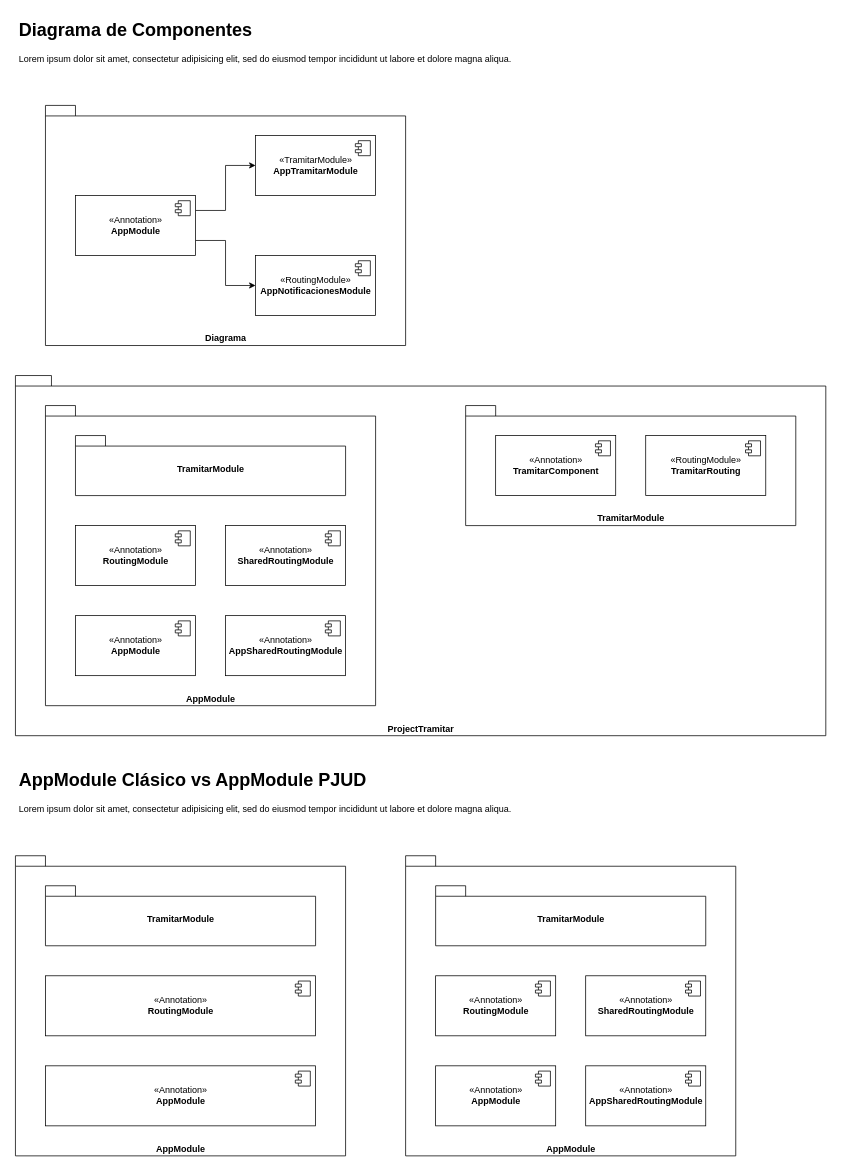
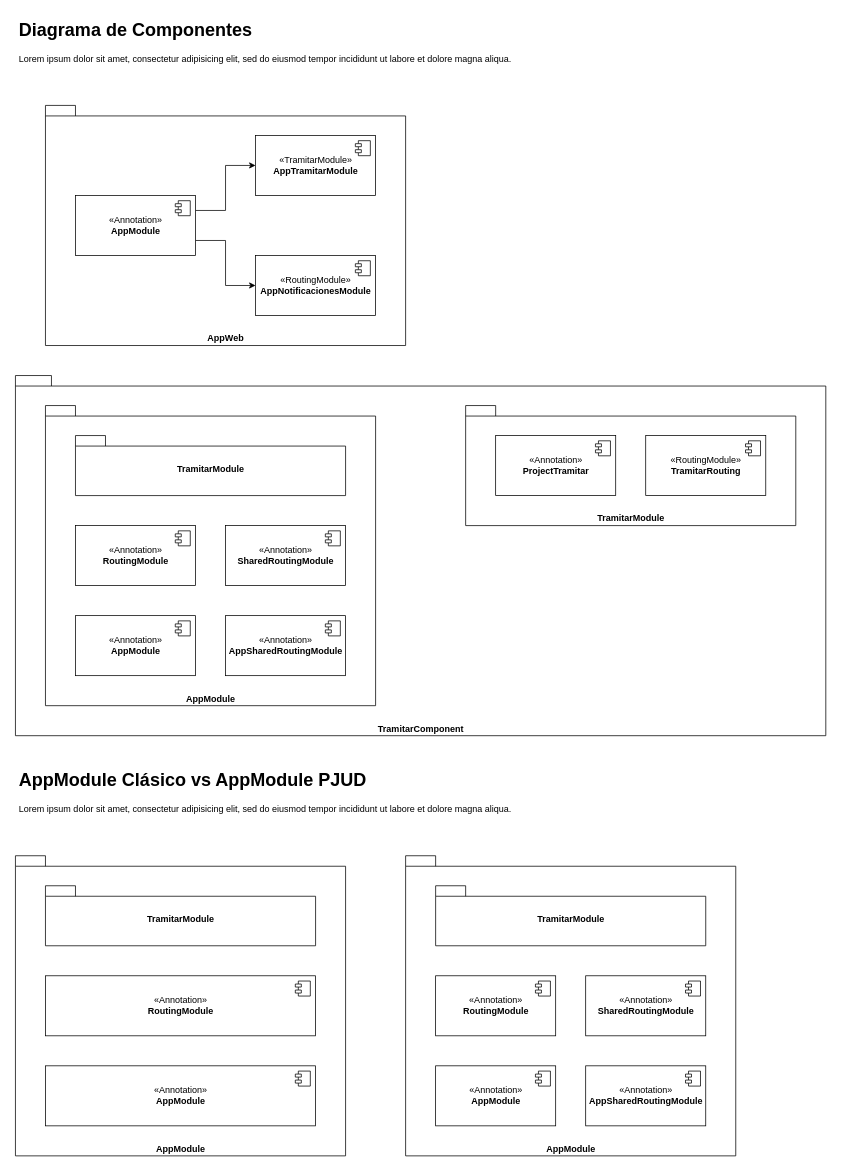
  <mxCell id="0" />
  <mxCell id="1" parent="0" />
- <mxCell id="2" value="ProjectTramitar" style="shape=folder;fontStyle=1;spacingTop=10;tabWidth=40;tabHeight=14;tabPosition=left;html=1;verticalAlign=bottom;" vertex="1" parent="1"><mxGeometry x="20" y="500" width="1080" height="480" as="geometry" /></mxCell>
+ <mxCell id="2" value="TramitarComponent" style="shape=folder;fontStyle=1;spacingTop=10;tabWidth=40;tabHeight=14;tabPosition=left;html=1;verticalAlign=bottom;" vertex="1" parent="1"><mxGeometry x="20" y="500" width="1080" height="480" as="geometry" /></mxCell>
  <mxCell id="3" value="TramitarModule" style="shape=folder;fontStyle=1;spacingTop=10;tabWidth=40;tabHeight=14;tabPosition=left;html=1;verticalAlign=bottom;" vertex="1" parent="1"><mxGeometry x="620" y="540" width="440" height="160" as="geometry" /></mxCell>
- <mxCell id="4" value="Diagrama" style="shape=folder;fontStyle=1;spacingTop=10;tabWidth=40;tabHeight=14;tabPosition=left;html=1;verticalAlign=bottom;" vertex="1" parent="1"><mxGeometry x="60" y="140" width="480" height="320" as="geometry" /></mxCell>
+ <mxCell id="4" value="AppWeb" style="shape=folder;fontStyle=1;spacingTop=10;tabWidth=40;tabHeight=14;tabPosition=left;html=1;verticalAlign=bottom;" vertex="1" parent="1"><mxGeometry x="60" y="140" width="480" height="320" as="geometry" /></mxCell>
  <mxCell id="5" style="edgeStyle=orthogonalEdgeStyle;rounded=0;orthogonalLoop=1;jettySize=auto;html=1;exitX=1;exitY=0.25;exitDx=0;exitDy=0;entryX=0;entryY=0.5;entryDx=0;entryDy=0;" edge="1" parent="1" source="12" target="7"><mxGeometry relative="1" as="geometry"><mxPoint x="220" y="290" as="sourcePoint" /><mxPoint x="257" y="213.04" as="targetPoint" /></mxGeometry></mxCell>
  <mxCell id="6" style="edgeStyle=orthogonalEdgeStyle;rounded=0;orthogonalLoop=1;jettySize=auto;html=1;exitX=1;exitY=0.75;exitDx=0;exitDy=0;entryX=0;entryY=0.5;entryDx=0;entryDy=0;" edge="1" parent="1" source="12" target="9"><mxGeometry relative="1" as="geometry"><mxPoint x="220" y="350" as="sourcePoint" /><mxPoint x="260" y="420" as="targetPoint" /></mxGeometry></mxCell>
  <mxCell id="7" value="«TramitarModule»&lt;br&gt;&lt;b&gt;AppTramitarModule&lt;/b&gt;" style="html=1;dropTarget=0;" vertex="1" parent="1"><mxGeometry x="340" y="180" width="160" height="80" as="geometry" /></mxCell>
  <mxCell id="8" value="" style="shape=component;jettyWidth=8;jettyHeight=4;" vertex="1" parent="7"><mxGeometry x="1" width="20" height="20" relative="1" as="geometry"><mxPoint x="-27" y="7" as="offset" /></mxGeometry></mxCell>
  <mxCell id="9" value="«RoutingModule»&lt;br&gt;&lt;b&gt;AppNotificacionesModule&lt;/b&gt;" style="html=1;dropTarget=0;" vertex="1" parent="1"><mxGeometry x="340" y="340" width="160" height="80" as="geometry" /></mxCell>
  <mxCell id="10" value="" style="shape=component;jettyWidth=8;jettyHeight=4;" vertex="1" parent="9"><mxGeometry x="1" width="20" height="20" relative="1" as="geometry"><mxPoint x="-27" y="7" as="offset" /></mxGeometry></mxCell>
  <mxCell id="11" value="&lt;h1&gt;Diagrama de Componentes&lt;/h1&gt;&lt;p&gt;Lorem ipsum dolor sit amet, consectetur adipisicing elit, sed do eiusmod tempor incididunt ut labore et dolore magna aliqua.&lt;/p&gt;" style="text;html=1;strokeColor=none;fillColor=none;spacing=5;spacingTop=-20;whiteSpace=wrap;overflow=hidden;rounded=0;" vertex="1" parent="1"><mxGeometry x="20" y="20" width="760" height="80" as="geometry" /></mxCell>
  <mxCell id="12" value="«Annotation»&lt;br&gt;&lt;b&gt;AppModule&lt;/b&gt;" style="html=1;dropTarget=0;" vertex="1" parent="1"><mxGeometry x="100" y="260" width="160" height="80" as="geometry" /></mxCell>
  <mxCell id="13" value="" style="shape=component;jettyWidth=8;jettyHeight=4;" vertex="1" parent="12"><mxGeometry x="1" width="20" height="20" relative="1" as="geometry"><mxPoint x="-27" y="7" as="offset" /></mxGeometry></mxCell>
  <mxCell id="14" value="AppModule" style="shape=folder;fontStyle=1;spacingTop=10;tabWidth=40;tabHeight=14;tabPosition=left;html=1;verticalAlign=bottom;" vertex="1" parent="1"><mxGeometry x="60" y="540" width="440" height="400" as="geometry" /></mxCell>
- <mxCell id="15" value="«Annotation»&lt;br&gt;&lt;b&gt;TramitarComponent&lt;/b&gt;" style="html=1;dropTarget=0;" vertex="1" parent="1"><mxGeometry x="660" y="580" width="160" height="80" as="geometry" /></mxCell>
+ <mxCell id="15" value="«Annotation»&lt;br&gt;&lt;b&gt;ProjectTramitar&lt;/b&gt;" style="html=1;dropTarget=0;" vertex="1" parent="1"><mxGeometry x="660" y="580" width="160" height="80" as="geometry" /></mxCell>
  <mxCell id="16" value="" style="shape=component;jettyWidth=8;jettyHeight=4;" vertex="1" parent="15"><mxGeometry x="1" width="20" height="20" relative="1" as="geometry"><mxPoint x="-27" y="7" as="offset" /></mxGeometry></mxCell>
  <mxCell id="17" value="«RoutingModule»&lt;br&gt;&lt;b&gt;TramitarRouting&lt;/b&gt;" style="html=1;dropTarget=0;" vertex="1" parent="1"><mxGeometry x="860" y="580" width="160" height="80" as="geometry" /></mxCell>
  <mxCell id="18" value="" style="shape=component;jettyWidth=8;jettyHeight=4;" vertex="1" parent="17"><mxGeometry x="1" width="20" height="20" relative="1" as="geometry"><mxPoint x="-27" y="7" as="offset" /></mxGeometry></mxCell>
  <mxCell id="19" value="TramitarModule" style="shape=folder;fontStyle=1;spacingTop=10;tabWidth=40;tabHeight=14;tabPosition=left;html=1;verticalAlign=middle;" vertex="1" parent="1"><mxGeometry x="100" y="580" width="360" height="80" as="geometry" /></mxCell>
  <mxCell id="20" value="«Annotation»&lt;br&gt;&lt;b&gt;RoutingModule&lt;/b&gt;" style="html=1;dropTarget=0;" vertex="1" parent="1"><mxGeometry x="100" y="700" width="160" height="80" as="geometry" /></mxCell>
  <mxCell id="21" value="" style="shape=component;jettyWidth=8;jettyHeight=4;" vertex="1" parent="20"><mxGeometry x="1" width="20" height="20" relative="1" as="geometry"><mxPoint x="-27" y="7" as="offset" /></mxGeometry></mxCell>
  <mxCell id="22" value="«Annotation»&lt;br&gt;&lt;b&gt;SharedRoutingModule&lt;/b&gt;" style="html=1;dropTarget=0;" vertex="1" parent="1"><mxGeometry x="300" y="700" width="160" height="80" as="geometry" /></mxCell>
  <mxCell id="23" value="" style="shape=component;jettyWidth=8;jettyHeight=4;" vertex="1" parent="22"><mxGeometry x="1" width="20" height="20" relative="1" as="geometry"><mxPoint x="-27" y="7" as="offset" /></mxGeometry></mxCell>
  <mxCell id="24" value="«Annotation»&lt;br&gt;&lt;b&gt;AppModule&lt;/b&gt;" style="html=1;dropTarget=0;" vertex="1" parent="1"><mxGeometry x="100" y="820" width="160" height="80" as="geometry" /></mxCell>
  <mxCell id="25" value="" style="shape=component;jettyWidth=8;jettyHeight=4;" vertex="1" parent="24"><mxGeometry x="1" width="20" height="20" relative="1" as="geometry"><mxPoint x="-27" y="7" as="offset" /></mxGeometry></mxCell>
  <mxCell id="26" value="«Annotation»&lt;br&gt;&lt;b&gt;AppSharedRoutingModule&lt;/b&gt;" style="html=1;dropTarget=0;" vertex="1" parent="1"><mxGeometry x="300" y="820" width="160" height="80" as="geometry" /></mxCell>
  <mxCell id="27" value="" style="shape=component;jettyWidth=8;jettyHeight=4;" vertex="1" parent="26"><mxGeometry x="1" width="20" height="20" relative="1" as="geometry"><mxPoint x="-27" y="7" as="offset" /></mxGeometry></mxCell>
  <mxCell id="28" value="AppModule" style="shape=folder;fontStyle=1;spacingTop=10;tabWidth=40;tabHeight=14;tabPosition=left;html=1;verticalAlign=bottom;" vertex="1" parent="1"><mxGeometry x="20" y="1140" width="440" height="400" as="geometry" /></mxCell>
  <mxCell id="29" value="TramitarModule" style="shape=folder;fontStyle=1;spacingTop=10;tabWidth=40;tabHeight=14;tabPosition=left;html=1;verticalAlign=middle;" vertex="1" parent="1"><mxGeometry x="60" y="1180" width="360" height="80" as="geometry" /></mxCell>
  <mxCell id="30" value="«Annotation»&lt;br&gt;&lt;b&gt;RoutingModule&lt;/b&gt;" style="html=1;dropTarget=0;" vertex="1" parent="1"><mxGeometry x="60" y="1300" width="360" height="80" as="geometry" /></mxCell>
  <mxCell id="31" value="" style="shape=component;jettyWidth=8;jettyHeight=4;" vertex="1" parent="30"><mxGeometry x="1" width="20" height="20" relative="1" as="geometry"><mxPoint x="-27" y="7" as="offset" /></mxGeometry></mxCell>
  <mxCell id="32" value="«Annotation»&lt;br&gt;&lt;b&gt;AppModule&lt;/b&gt;" style="html=1;dropTarget=0;" vertex="1" parent="1"><mxGeometry x="60" y="1420" width="360" height="80" as="geometry" /></mxCell>
  <mxCell id="33" value="" style="shape=component;jettyWidth=8;jettyHeight=4;" vertex="1" parent="32"><mxGeometry x="1" width="20" height="20" relative="1" as="geometry"><mxPoint x="-27" y="7" as="offset" /></mxGeometry></mxCell>
  <mxCell id="34" value="AppModule" style="shape=folder;fontStyle=1;spacingTop=10;tabWidth=40;tabHeight=14;tabPosition=left;html=1;verticalAlign=bottom;" vertex="1" parent="1"><mxGeometry x="540" y="1140" width="440" height="400" as="geometry" /></mxCell>
  <mxCell id="35" value="TramitarModule" style="shape=folder;fontStyle=1;spacingTop=10;tabWidth=40;tabHeight=14;tabPosition=left;html=1;verticalAlign=middle;" vertex="1" parent="1"><mxGeometry x="580" y="1180" width="360" height="80" as="geometry" /></mxCell>
  <mxCell id="36" value="«Annotation»&lt;br&gt;&lt;b&gt;RoutingModule&lt;/b&gt;" style="html=1;dropTarget=0;" vertex="1" parent="1"><mxGeometry x="580" y="1300" width="160" height="80" as="geometry" /></mxCell>
  <mxCell id="37" value="" style="shape=component;jettyWidth=8;jettyHeight=4;" vertex="1" parent="36"><mxGeometry x="1" width="20" height="20" relative="1" as="geometry"><mxPoint x="-27" y="7" as="offset" /></mxGeometry></mxCell>
  <mxCell id="38" value="«Annotation»&lt;br&gt;&lt;b&gt;SharedRoutingModule&lt;/b&gt;" style="html=1;dropTarget=0;" vertex="1" parent="1"><mxGeometry x="780" y="1300" width="160" height="80" as="geometry" /></mxCell>
  <mxCell id="39" value="" style="shape=component;jettyWidth=8;jettyHeight=4;" vertex="1" parent="38"><mxGeometry x="1" width="20" height="20" relative="1" as="geometry"><mxPoint x="-27" y="7" as="offset" /></mxGeometry></mxCell>
  <mxCell id="40" value="«Annotation»&lt;br&gt;&lt;b&gt;AppModule&lt;/b&gt;" style="html=1;dropTarget=0;" vertex="1" parent="1"><mxGeometry x="580" y="1420" width="160" height="80" as="geometry" /></mxCell>
  <mxCell id="41" value="" style="shape=component;jettyWidth=8;jettyHeight=4;" vertex="1" parent="40"><mxGeometry x="1" width="20" height="20" relative="1" as="geometry"><mxPoint x="-27" y="7" as="offset" /></mxGeometry></mxCell>
  <mxCell id="42" value="«Annotation»&lt;br&gt;&lt;b&gt;AppSharedRoutingModule&lt;/b&gt;" style="html=1;dropTarget=0;" vertex="1" parent="1"><mxGeometry x="780" y="1420" width="160" height="80" as="geometry" /></mxCell>
  <mxCell id="43" value="" style="shape=component;jettyWidth=8;jettyHeight=4;" vertex="1" parent="42"><mxGeometry x="1" width="20" height="20" relative="1" as="geometry"><mxPoint x="-27" y="7" as="offset" /></mxGeometry></mxCell>
  <mxCell id="44" value="&lt;h1&gt;AppModule Clásico vs AppModule PJUD&lt;/h1&gt;&lt;p&gt;Lorem ipsum dolor sit amet, consectetur adipisicing elit, sed do eiusmod tempor incididunt ut labore et dolore magna aliqua.&lt;/p&gt;" style="text;html=1;strokeColor=none;fillColor=none;spacing=5;spacingTop=-20;whiteSpace=wrap;overflow=hidden;rounded=0;" vertex="1" parent="1"><mxGeometry x="20" y="1020" width="760" height="80" as="geometry" /></mxCell>
